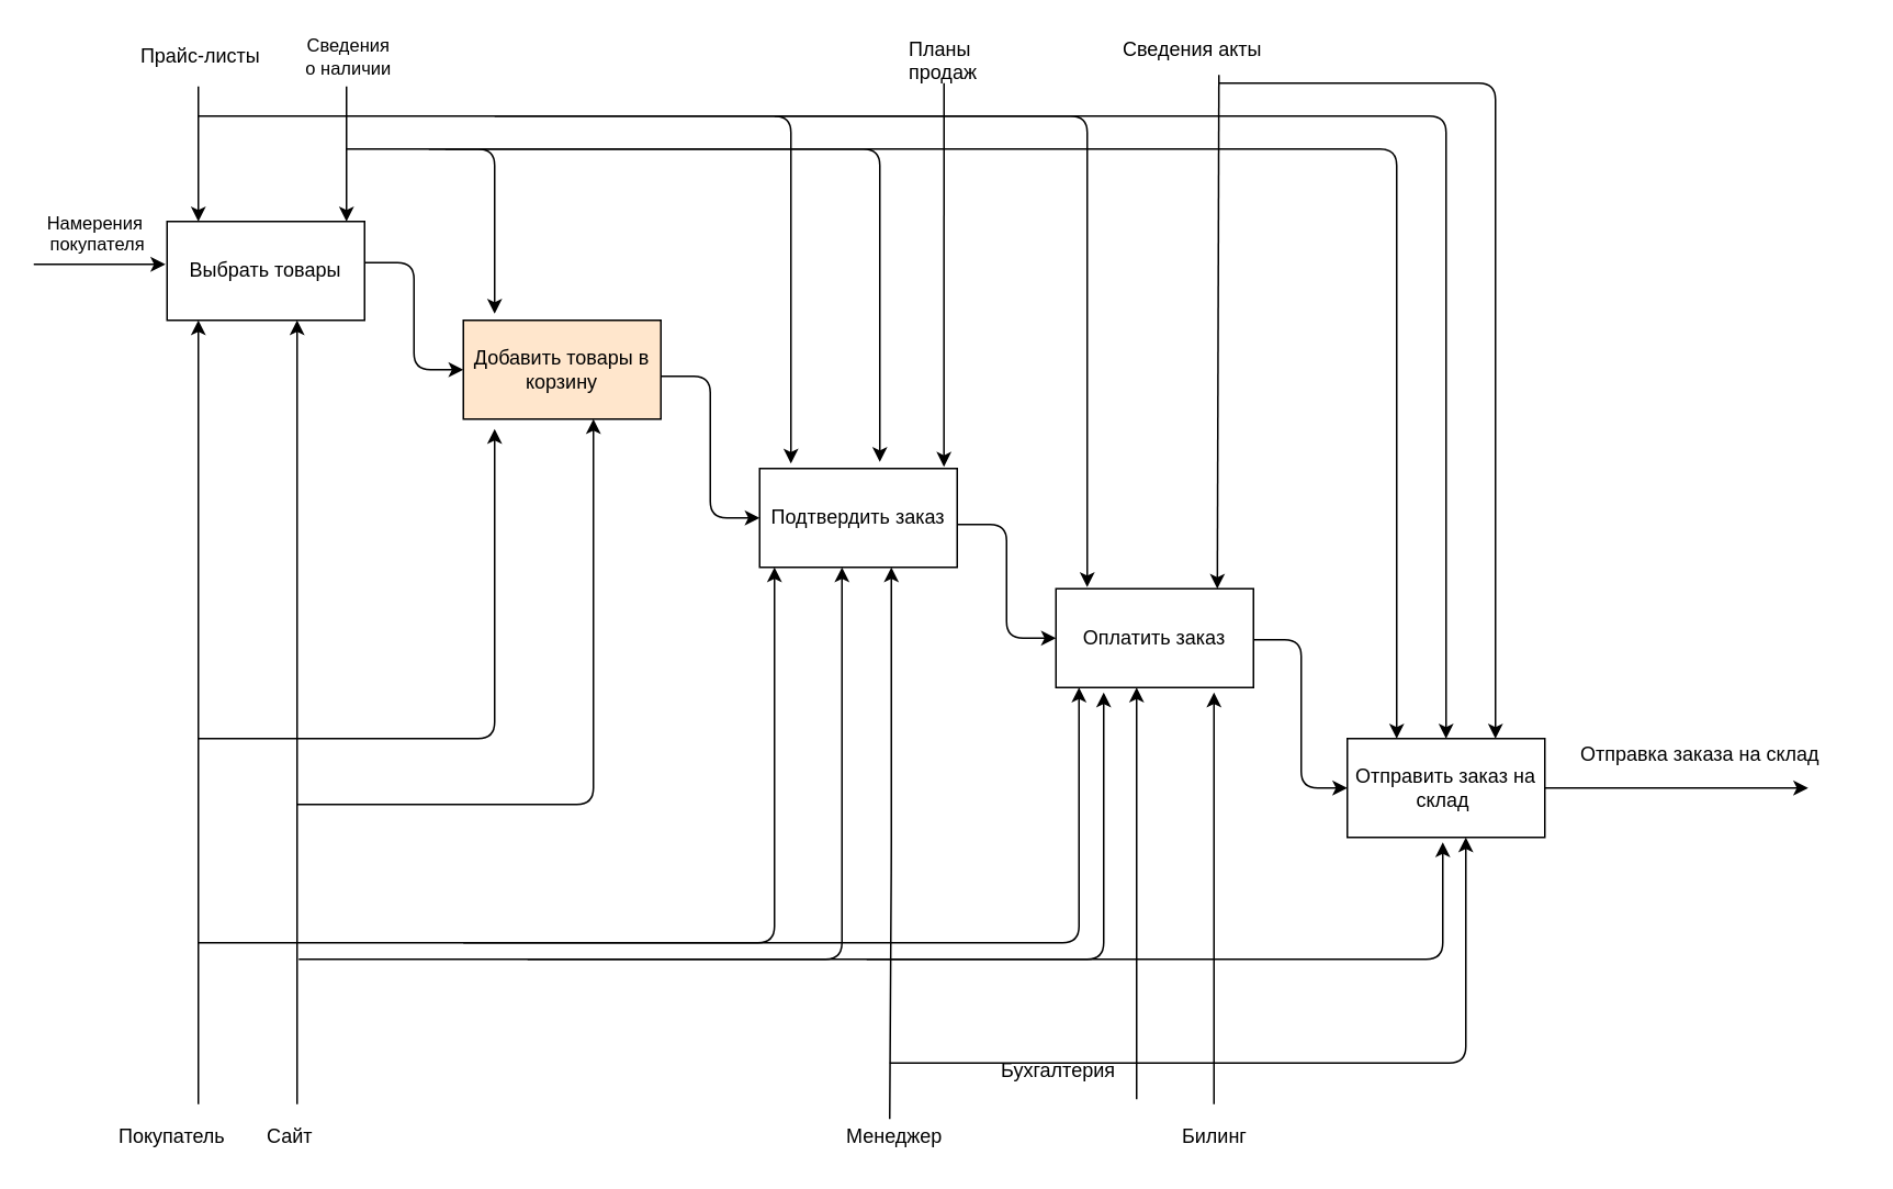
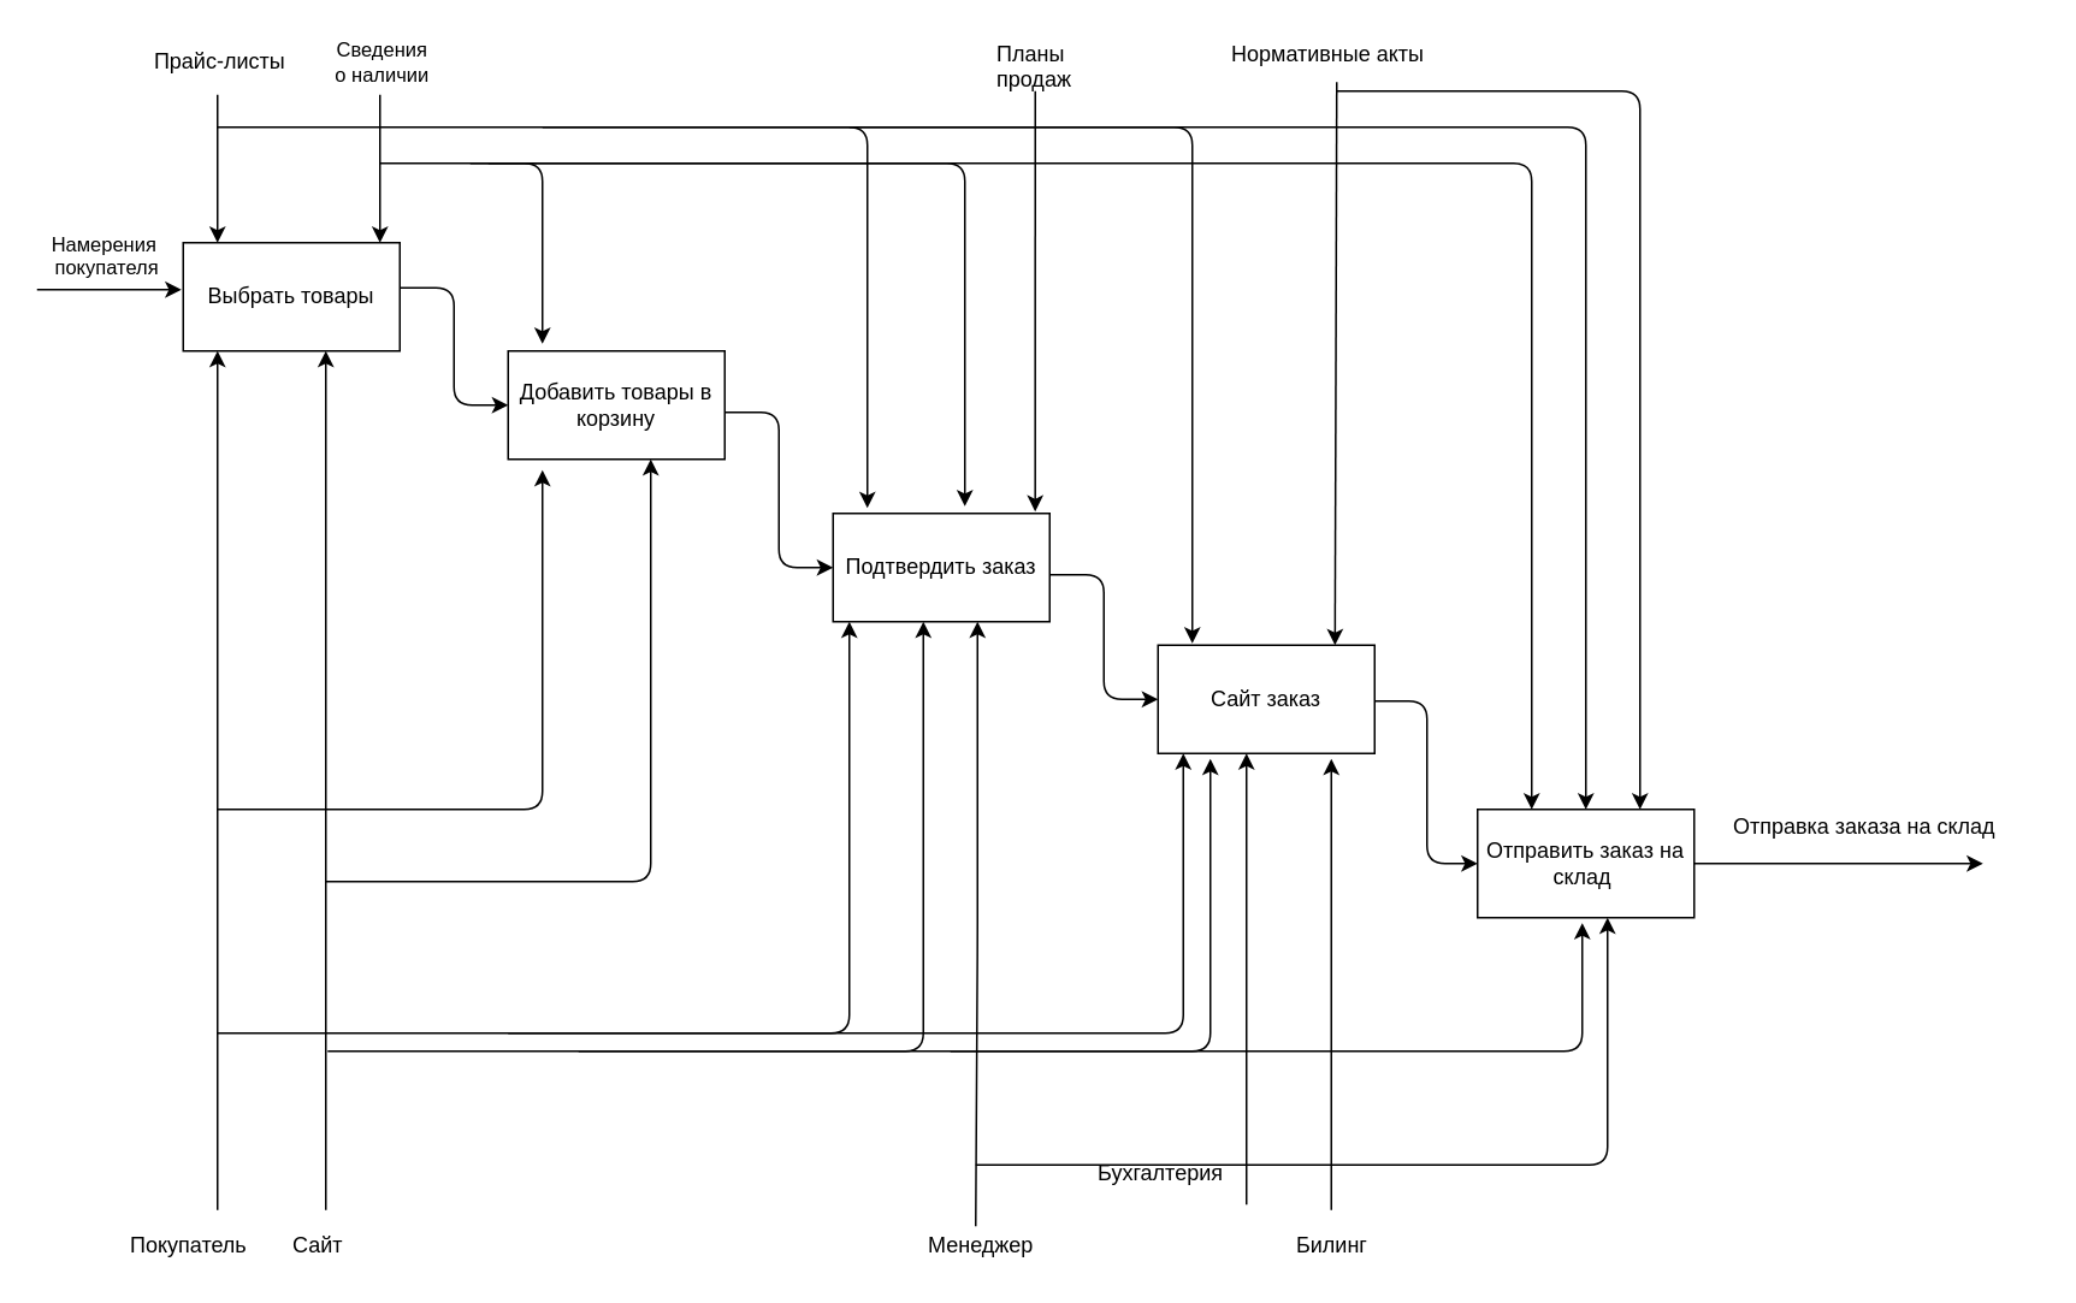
  <mxCell id="0" />
  <mxCell id="1" parent="0" />
  <mxCell id="2" value="Выбрать товары" style="rounded=0;whiteSpace=wrap;html=1;" vertex="1" parent="1"><mxGeometry x="101" y="134" width="120" height="60" as="geometry" /></mxCell>
- <mxCell id="3" value="Добавить товары в корзину" style="rounded=0;whiteSpace=wrap;html=1;fillColor=#ffe6cc;" vertex="1" parent="1"><mxGeometry x="281" y="194" width="120" height="60" as="geometry" /></mxCell>
- <mxCell id="4" value="Оплатить заказ" style="rounded=0;whiteSpace=wrap;html=1;" vertex="1" parent="1"><mxGeometry x="641" y="357" width="120" height="60" as="geometry" /></mxCell>
+ <mxCell id="3" value="Добавить товары в корзину" style="rounded=0;whiteSpace=wrap;html=1;" vertex="1" parent="1"><mxGeometry x="281" y="194" width="120" height="60" as="geometry" /></mxCell>
+ <mxCell id="4" value="Сайт заказ" style="rounded=0;whiteSpace=wrap;html=1;" vertex="1" parent="1"><mxGeometry x="641" y="357" width="120" height="60" as="geometry" /></mxCell>
  <mxCell id="5" value="Подтвердить заказ" style="rounded=0;whiteSpace=wrap;html=1;" vertex="1" parent="1"><mxGeometry x="461" y="284" width="120" height="60" as="geometry" /></mxCell>
  <mxCell id="6" value="Отправить заказ на склад&amp;nbsp;" style="rounded=0;whiteSpace=wrap;html=1;" vertex="1" parent="1"><mxGeometry x="818" y="448" width="120" height="60" as="geometry" /></mxCell>
  <mxCell id="7" value="" style="edgeStyle=elbowEdgeStyle;elbow=horizontal;endArrow=classic;html=1;exitX=1;exitY=0.75;exitDx=0;exitDy=0;entryX=0;entryY=0.5;entryDx=0;entryDy=0;" edge="1" parent="1" target="3"><mxGeometry width="50" height="50" relative="1" as="geometry"><mxPoint x="221" y="159" as="sourcePoint" /><mxPoint x="271" y="228" as="targetPoint" /></mxGeometry></mxCell>
  <mxCell id="8" value="" style="edgeStyle=elbowEdgeStyle;elbow=horizontal;endArrow=classic;html=1;exitX=1;exitY=0.75;exitDx=0;exitDy=0;entryX=0;entryY=0.5;entryDx=0;entryDy=0;" edge="1" parent="1" target="5"><mxGeometry width="50" height="50" relative="1" as="geometry"><mxPoint x="401" y="228" as="sourcePoint" /><mxPoint x="461" y="293" as="targetPoint" /></mxGeometry></mxCell>
  <mxCell id="9" value="" style="edgeStyle=elbowEdgeStyle;elbow=horizontal;endArrow=classic;html=1;exitX=1;exitY=0.75;exitDx=0;exitDy=0;entryX=0;entryY=0.5;entryDx=0;entryDy=0;" edge="1" parent="1" target="4"><mxGeometry width="50" height="50" relative="1" as="geometry"><mxPoint x="581" y="318" as="sourcePoint" /><mxPoint x="641" y="383" as="targetPoint" /></mxGeometry></mxCell>
  <mxCell id="10" value="" style="edgeStyle=elbowEdgeStyle;elbow=horizontal;endArrow=classic;html=1;exitX=1;exitY=0.75;exitDx=0;exitDy=0;entryX=0;entryY=0.5;entryDx=0;entryDy=0;" edge="1" parent="1" target="6"><mxGeometry width="50" height="50" relative="1" as="geometry"><mxPoint x="761" y="388" as="sourcePoint" /><mxPoint x="821" y="457" as="targetPoint" /></mxGeometry></mxCell>
  <mxCell id="11" value="" style="endArrow=classic;html=1;" edge="1" parent="1"><mxGeometry width="50" height="50" relative="1" as="geometry"><mxPoint y="160" as="sourcePoint" x="20" /><mxPoint x="100" y="160" as="targetPoint" /></mxGeometry></mxCell>
  <mxCell id="12" value="&lt;br&gt;Намерения&lt;br&gt;&amp;nbsp;покупателя&lt;br&gt;" style="edgeLabel;html=1;align=center;verticalAlign=middle;resizable=0;points=[];" vertex="1" connectable="0" parent="11"><mxGeometry x="-0.075" relative="1" as="geometry"><mxPoint x="-1" y="-26" as="offset" /></mxGeometry></mxCell>
  <mxCell id="13" value="" style="endArrow=classic;html=1;" edge="1" parent="1"><mxGeometry width="50" height="50" relative="1" as="geometry"><mxPoint x="120" y="52" as="sourcePoint" /><mxPoint x="120" y="134" as="targetPoint" /></mxGeometry></mxCell>
  <mxCell id="14" value="" style="endArrow=classic;html=1;" edge="1" parent="1"><mxGeometry width="50" height="50" relative="1" as="geometry"><mxPoint x="210" y="52" as="sourcePoint" /><mxPoint x="210" y="134" as="targetPoint" /></mxGeometry></mxCell>
  <mxCell id="15" value="" style="endArrow=classic;html=1;" edge="1" parent="1"><mxGeometry width="50" height="50" relative="1" as="geometry"><mxPoint x="120" y="670" as="sourcePoint" /><mxPoint x="120" y="194" as="targetPoint" /></mxGeometry></mxCell>
  <mxCell id="16" value="" style="endArrow=classic;html=1;" edge="1" parent="1"><mxGeometry width="50" height="50" relative="1" as="geometry"><mxPoint x="180" y="670" as="sourcePoint" /><mxPoint x="180" y="194" as="targetPoint" /></mxGeometry></mxCell>
  <mxCell id="17" value="Покупатель" style="text;html=1;resizable=0;points=[];autosize=1;align=left;verticalAlign=top;spacingTop=-4;" vertex="1" parent="1"><mxGeometry x="70" y="680" width="80" height="20" as="geometry" /></mxCell>
  <mxCell id="18" value="Сайт&lt;br&gt;" style="text;html=1;resizable=0;points=[];autosize=1;align=left;verticalAlign=top;spacingTop=-4;" vertex="1" parent="1"><mxGeometry x="160" y="680" width="40" height="20" as="geometry" /></mxCell>
  <mxCell id="19" value="&lt;span style=&quot;font-size: 12px ; text-align: left&quot;&gt;Прайс-листы&lt;/span&gt;" style="edgeLabel;html=1;align=center;verticalAlign=middle;resizable=0;points=[];" vertex="1" connectable="0" parent="1"><mxGeometry x="120" y="33" as="geometry" /></mxCell>
  <mxCell id="20" value="Сведения &lt;br&gt;о наличии" style="edgeLabel;html=1;align=center;verticalAlign=middle;resizable=0;points=[];" vertex="1" connectable="0" parent="1"><mxGeometry x="210" y="33" as="geometry" /></mxCell>
  <mxCell id="21" value="" style="edgeStyle=elbowEdgeStyle;elbow=horizontal;endArrow=classic;html=1;exitX=1;exitY=0.75;exitDx=0;exitDy=0;" edge="1" parent="1"><mxGeometry width="50" height="50" relative="1" as="geometry"><mxPoint x="210" y="90" as="sourcePoint" /><mxPoint x="300" y="190" as="targetPoint" /><Array as="points"><mxPoint x="300" y="120" /></Array></mxGeometry></mxCell>
  <mxCell id="22" value="" style="edgeStyle=elbowEdgeStyle;elbow=horizontal;endArrow=classic;html=1;exitX=1;exitY=0.75;exitDx=0;exitDy=0;" edge="1" parent="1"><mxGeometry width="50" height="50" relative="1" as="geometry"><mxPoint x="120" y="448" as="sourcePoint" /><mxPoint x="300" y="260" as="targetPoint" /><Array as="points"><mxPoint x="300" y="440" /></Array></mxGeometry></mxCell>
  <mxCell id="23" value="" style="edgeStyle=elbowEdgeStyle;elbow=horizontal;endArrow=classic;html=1;exitX=1;exitY=0.75;exitDx=0;exitDy=0;" edge="1" parent="1" target="3"><mxGeometry width="50" height="50" relative="1" as="geometry"><mxPoint x="180" y="488" as="sourcePoint" /><mxPoint x="360" y="300" as="targetPoint" /><Array as="points"><mxPoint x="360" y="480" /></Array></mxGeometry></mxCell>
  <mxCell id="24" value="" style="endArrow=classic;html=1;exitX=0.225;exitY=-0.05;exitDx=0;exitDy=0;exitPerimeter=0;" edge="1" parent="1"><mxGeometry width="50" height="50" relative="1" as="geometry"><mxPoint x="540" y="679" as="sourcePoint" /><mxPoint x="541" y="344" as="targetPoint" /><Array as="points"><mxPoint x="541" y="520" /></Array></mxGeometry></mxCell>
  <mxCell id="25" value="Менеджер&lt;br&gt;" style="text;html=1;resizable=0;points=[];autosize=1;align=left;verticalAlign=top;spacingTop=-4;" vertex="1" parent="1"><mxGeometry x="512" y="680" width="80" height="20" as="geometry" /></mxCell>
  <mxCell id="26" value="" style="edgeStyle=elbowEdgeStyle;elbow=horizontal;endArrow=classic;html=1;exitX=1;exitY=0.75;exitDx=0;exitDy=0;" edge="1" parent="1"><mxGeometry width="50" height="50" relative="1" as="geometry"><mxPoint x="260" y="90" as="sourcePoint" /><mxPoint x="534" y="280" as="targetPoint" /><Array as="points"><mxPoint x="534" y="110" /></Array></mxGeometry></mxCell>
  <mxCell id="27" value="" style="edgeStyle=elbowEdgeStyle;elbow=horizontal;endArrow=classic;html=1;exitX=1;exitY=0.75;exitDx=0;exitDy=0;" edge="1" parent="1"><mxGeometry width="50" height="50" relative="1" as="geometry"><mxPoint x="120" y="70" as="sourcePoint" /><mxPoint x="480" y="281" as="targetPoint" /><Array as="points"><mxPoint x="480" y="61" /></Array></mxGeometry></mxCell>
  <mxCell id="28" value="" style="endArrow=classic;html=1;entryX=0.933;entryY=-0.017;entryDx=0;entryDy=0;entryPerimeter=0;" edge="1" parent="1" target="5"><mxGeometry width="50" height="50" relative="1" as="geometry"><mxPoint x="573" y="50" as="sourcePoint" /><mxPoint x="573" y="160" as="targetPoint" /></mxGeometry></mxCell>
  <mxCell id="29" value="Планы &lt;br&gt;продаж" style="text;html=1;resizable=0;points=[];autosize=1;align=left;verticalAlign=top;spacingTop=-4;" vertex="1" parent="1"><mxGeometry x="550" y="20" width="60" height="30" as="geometry" /></mxCell>
  <mxCell id="30" value="" style="edgeStyle=elbowEdgeStyle;elbow=horizontal;endArrow=classic;html=1;exitX=1;exitY=0.75;exitDx=0;exitDy=0;" edge="1" parent="1" target="5"><mxGeometry width="50" height="50" relative="1" as="geometry"><mxPoint x="120" y="572" as="sourcePoint" /><mxPoint x="300" y="384" as="targetPoint" /><Array as="points"><mxPoint x="470" y="560" /></Array></mxGeometry></mxCell>
  <mxCell id="31" value="" style="edgeStyle=elbowEdgeStyle;elbow=horizontal;endArrow=classic;html=1;exitX=1;exitY=0.75;exitDx=0;exitDy=0;" edge="1" parent="1"><mxGeometry width="50" height="50" relative="1" as="geometry"><mxPoint x="181" y="582" as="sourcePoint" /><mxPoint x="511" y="344" as="targetPoint" /><Array as="points"><mxPoint x="511" y="582" /></Array></mxGeometry></mxCell>
  <mxCell id="32" value="" style="endArrow=classic;html=1;entryX=0.817;entryY=0;entryDx=0;entryDy=0;entryPerimeter=0;" edge="1" parent="1" target="4"><mxGeometry width="50" height="50" relative="1" as="geometry"><mxPoint x="740" y="45" as="sourcePoint" /><mxPoint x="740.96" y="338.02" as="targetPoint" /></mxGeometry></mxCell>
- <mxCell id="33" value="Сведения акты &lt;br&gt;" style="text;html=1;resizable=0;points=[];autosize=1;align=left;verticalAlign=top;spacingTop=-4;" vertex="1" parent="1"><mxGeometry x="680" y="20" width="130" height="20" as="geometry" /></mxCell>
+ <mxCell id="33" value="Нормативные акты &lt;br&gt;" style="text;html=1;resizable=0;points=[];autosize=1;align=left;verticalAlign=top;spacingTop=-4;" vertex="1" parent="1"><mxGeometry x="680" y="20" width="130" height="20" as="geometry" /></mxCell>
  <mxCell id="34" value="" style="edgeStyle=elbowEdgeStyle;elbow=horizontal;endArrow=classic;html=1;exitX=1;exitY=0.75;exitDx=0;exitDy=0;" edge="1" parent="1"><mxGeometry width="50" height="50" relative="1" as="geometry"><mxPoint x="300" y="70" as="sourcePoint" /><mxPoint x="660" y="356" as="targetPoint" /><Array as="points"><mxPoint x="660" y="61" /></Array></mxGeometry></mxCell>
  <mxCell id="35" value="" style="endArrow=classic;html=1;" edge="1" parent="1"><mxGeometry width="50" height="50" relative="1" as="geometry"><mxPoint x="690" y="667" as="sourcePoint" /><mxPoint x="690" y="417" as="targetPoint" /><Array as="points"><mxPoint x="690" y="593" /></Array></mxGeometry></mxCell>
  <mxCell id="36" value="Бухгалтерия" style="text;html=1;resizable=0;points=[];autosize=1;align=left;verticalAlign=top;spacingTop=-4;" vertex="1" parent="1"><mxGeometry x="606" y="640" width="90" height="20" as="geometry" /></mxCell>
  <mxCell id="37" value="" style="endArrow=classic;html=1;" edge="1" parent="1"><mxGeometry width="50" height="50" relative="1" as="geometry"><mxPoint x="737" y="670" as="sourcePoint" /><mxPoint x="737" y="420" as="targetPoint" /><Array as="points"><mxPoint x="737" y="596" /></Array></mxGeometry></mxCell>
  <mxCell id="38" value="Билинг" style="text;html=1;resizable=0;points=[];autosize=1;align=left;verticalAlign=top;spacingTop=-4;" vertex="1" parent="1"><mxGeometry x="716" y="680" width="60" height="20" as="geometry" /></mxCell>
  <mxCell id="39" value="" style="edgeStyle=elbowEdgeStyle;elbow=horizontal;endArrow=classic;html=1;exitX=1;exitY=0.75;exitDx=0;exitDy=0;" edge="1" parent="1"><mxGeometry width="50" height="50" relative="1" as="geometry"><mxPoint x="320" y="582" as="sourcePoint" /><mxPoint x="670" y="420" as="targetPoint" /><Array as="points"><mxPoint x="670" y="582" /></Array></mxGeometry></mxCell>
  <mxCell id="40" value="" style="edgeStyle=elbowEdgeStyle;elbow=horizontal;endArrow=classic;html=1;exitX=1;exitY=0.75;exitDx=0;exitDy=0;entryX=0.117;entryY=1;entryDx=0;entryDy=0;entryPerimeter=0;" edge="1" parent="1" target="4"><mxGeometry width="50" height="50" relative="1" as="geometry"><mxPoint x="281" y="572" as="sourcePoint" /><mxPoint x="631" y="344" as="targetPoint" /><Array as="points"><mxPoint x="655" y="500" /></Array></mxGeometry></mxCell>
  <mxCell id="41" value="" style="edgeStyle=elbowEdgeStyle;elbow=horizontal;endArrow=classic;html=1;exitX=1;exitY=0.75;exitDx=0;exitDy=0;" edge="1" parent="1" target="6"><mxGeometry width="50" height="50" relative="1" as="geometry"><mxPoint x="540" y="645" as="sourcePoint" /><mxPoint x="890" y="520" as="targetPoint" /><Array as="points"><mxPoint x="890" y="633" /></Array></mxGeometry></mxCell>
  <mxCell id="42" value="" style="edgeStyle=elbowEdgeStyle;elbow=horizontal;endArrow=classic;html=1;exitX=1;exitY=0.75;exitDx=0;exitDy=0;" edge="1" parent="1"><mxGeometry width="50" height="50" relative="1" as="geometry"><mxPoint x="526" y="582" as="sourcePoint" /><mxPoint x="876" y="511" as="targetPoint" /><Array as="points"><mxPoint x="876" y="570" /></Array></mxGeometry></mxCell>
  <mxCell id="43" value="" style="edgeStyle=elbowEdgeStyle;elbow=horizontal;endArrow=classic;html=1;exitX=1;exitY=0.75;exitDx=0;exitDy=0;entryX=0.25;entryY=0;entryDx=0;entryDy=0;" edge="1" parent="1" target="6"><mxGeometry width="50" height="50" relative="1" as="geometry"><mxPoint x="270" y="90" as="sourcePoint" /><mxPoint x="544" y="280" as="targetPoint" /><Array as="points"><mxPoint x="848" y="420" /><mxPoint x="850" y="90" /></Array></mxGeometry></mxCell>
  <mxCell id="44" value="" style="edgeStyle=elbowEdgeStyle;elbow=horizontal;endArrow=classic;html=1;exitX=1;exitY=0.75;exitDx=0;exitDy=0;entryX=0.5;entryY=0;entryDx=0;entryDy=0;" edge="1" parent="1" target="6"><mxGeometry width="50" height="50" relative="1" as="geometry"><mxPoint x="470" y="70" as="sourcePoint" /><mxPoint x="880" y="440" as="targetPoint" /><Array as="points"><mxPoint x="878" y="430" /><mxPoint x="880" y="250" /></Array></mxGeometry></mxCell>
  <mxCell id="45" value="" style="edgeStyle=elbowEdgeStyle;elbow=horizontal;endArrow=classic;html=1;exitX=1;exitY=0.75;exitDx=0;exitDy=0;entryX=0.75;entryY=0;entryDx=0;entryDy=0;" edge="1" parent="1" target="6"><mxGeometry width="50" height="50" relative="1" as="geometry"><mxPoint x="740" y="50" as="sourcePoint" /><mxPoint x="1014" y="240" as="targetPoint" /><Array as="points"><mxPoint x="908" y="420" /><mxPoint x="910" y="60" /></Array></mxGeometry></mxCell>
  <mxCell id="46" value="" style="endArrow=classic;html=1;" edge="1" parent="1"><mxGeometry width="50" height="50" relative="1" as="geometry"><mxPoint x="938" y="478" as="sourcePoint" /><mxPoint x="1098" y="478" as="targetPoint" /></mxGeometry></mxCell>
  <mxCell id="47" value="Отправка заказа на склад" style="text;html=1;resizable=0;points=[];autosize=1;align=left;verticalAlign=top;spacingTop=-4;" vertex="1" parent="1"><mxGeometry x="958" y="448" width="170" height="20" as="geometry" /></mxCell>
